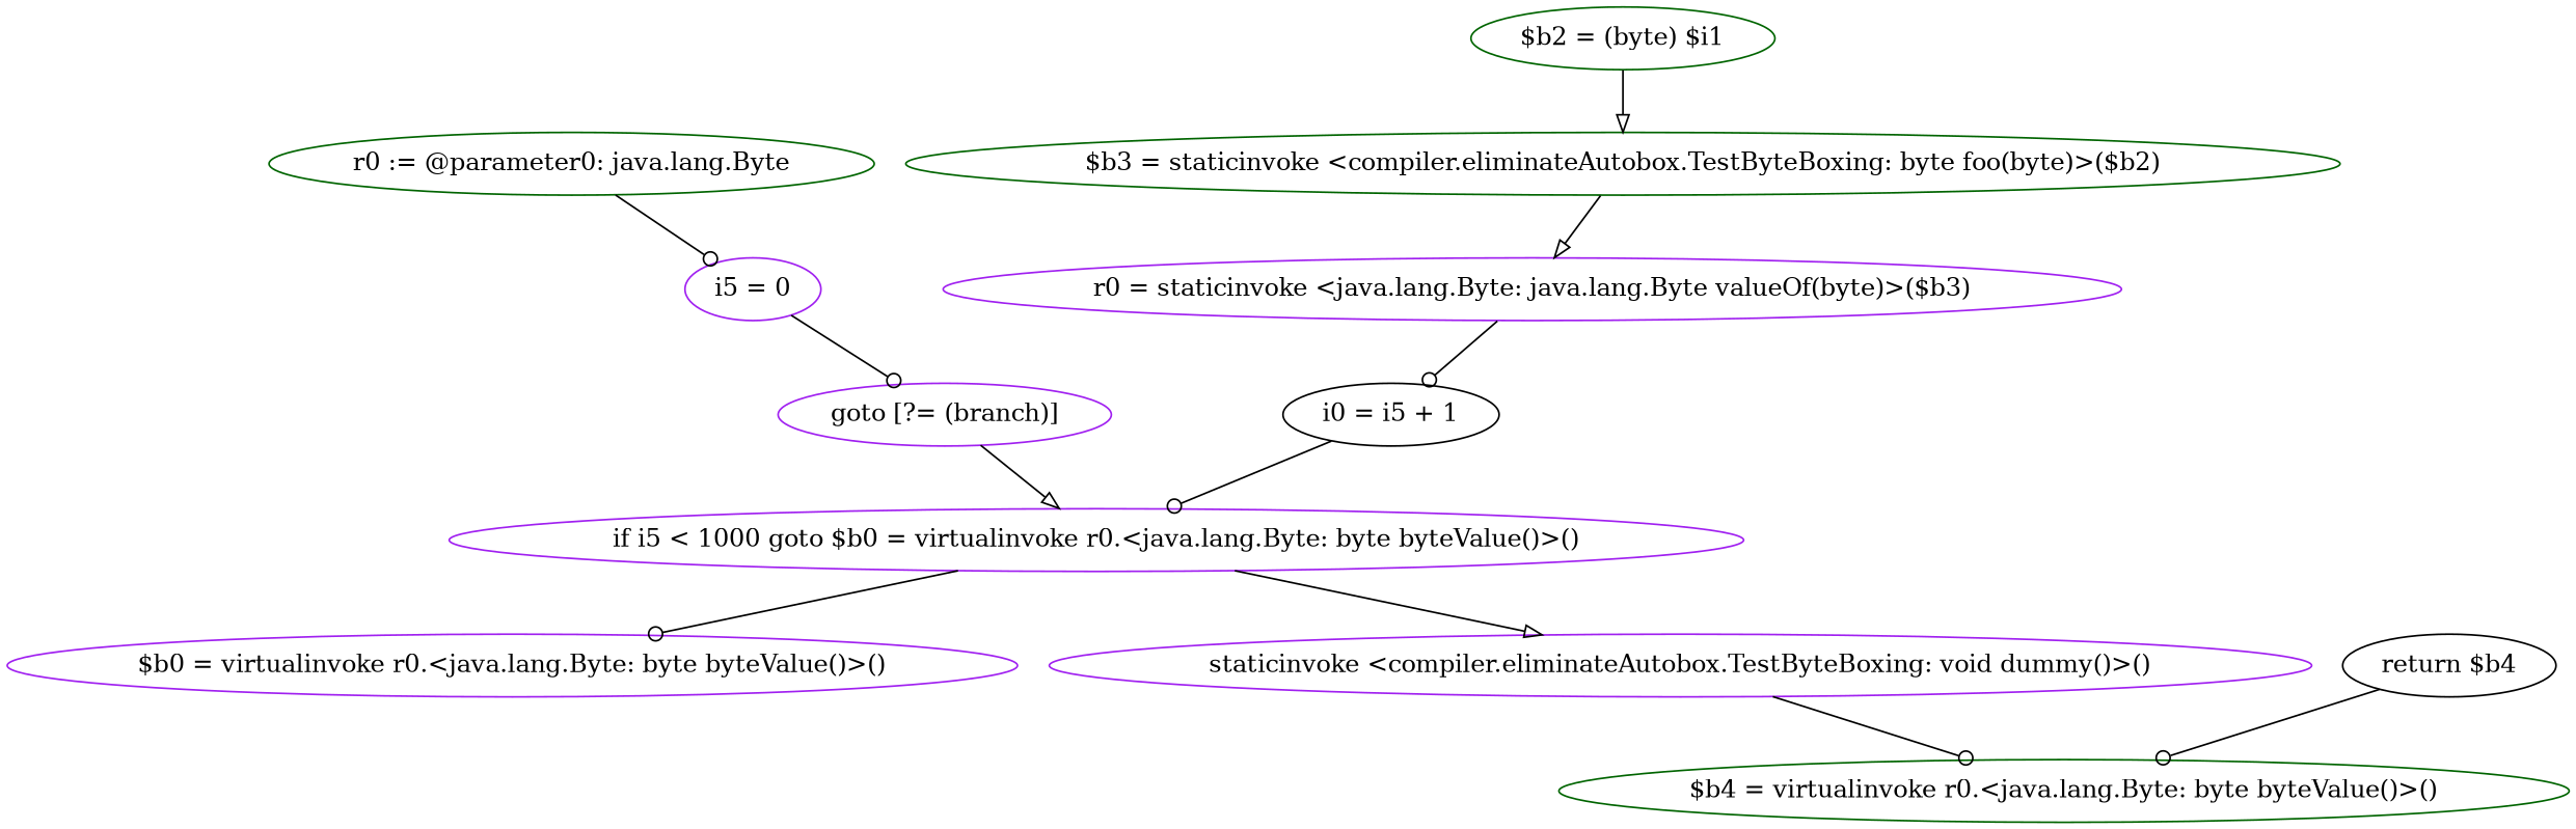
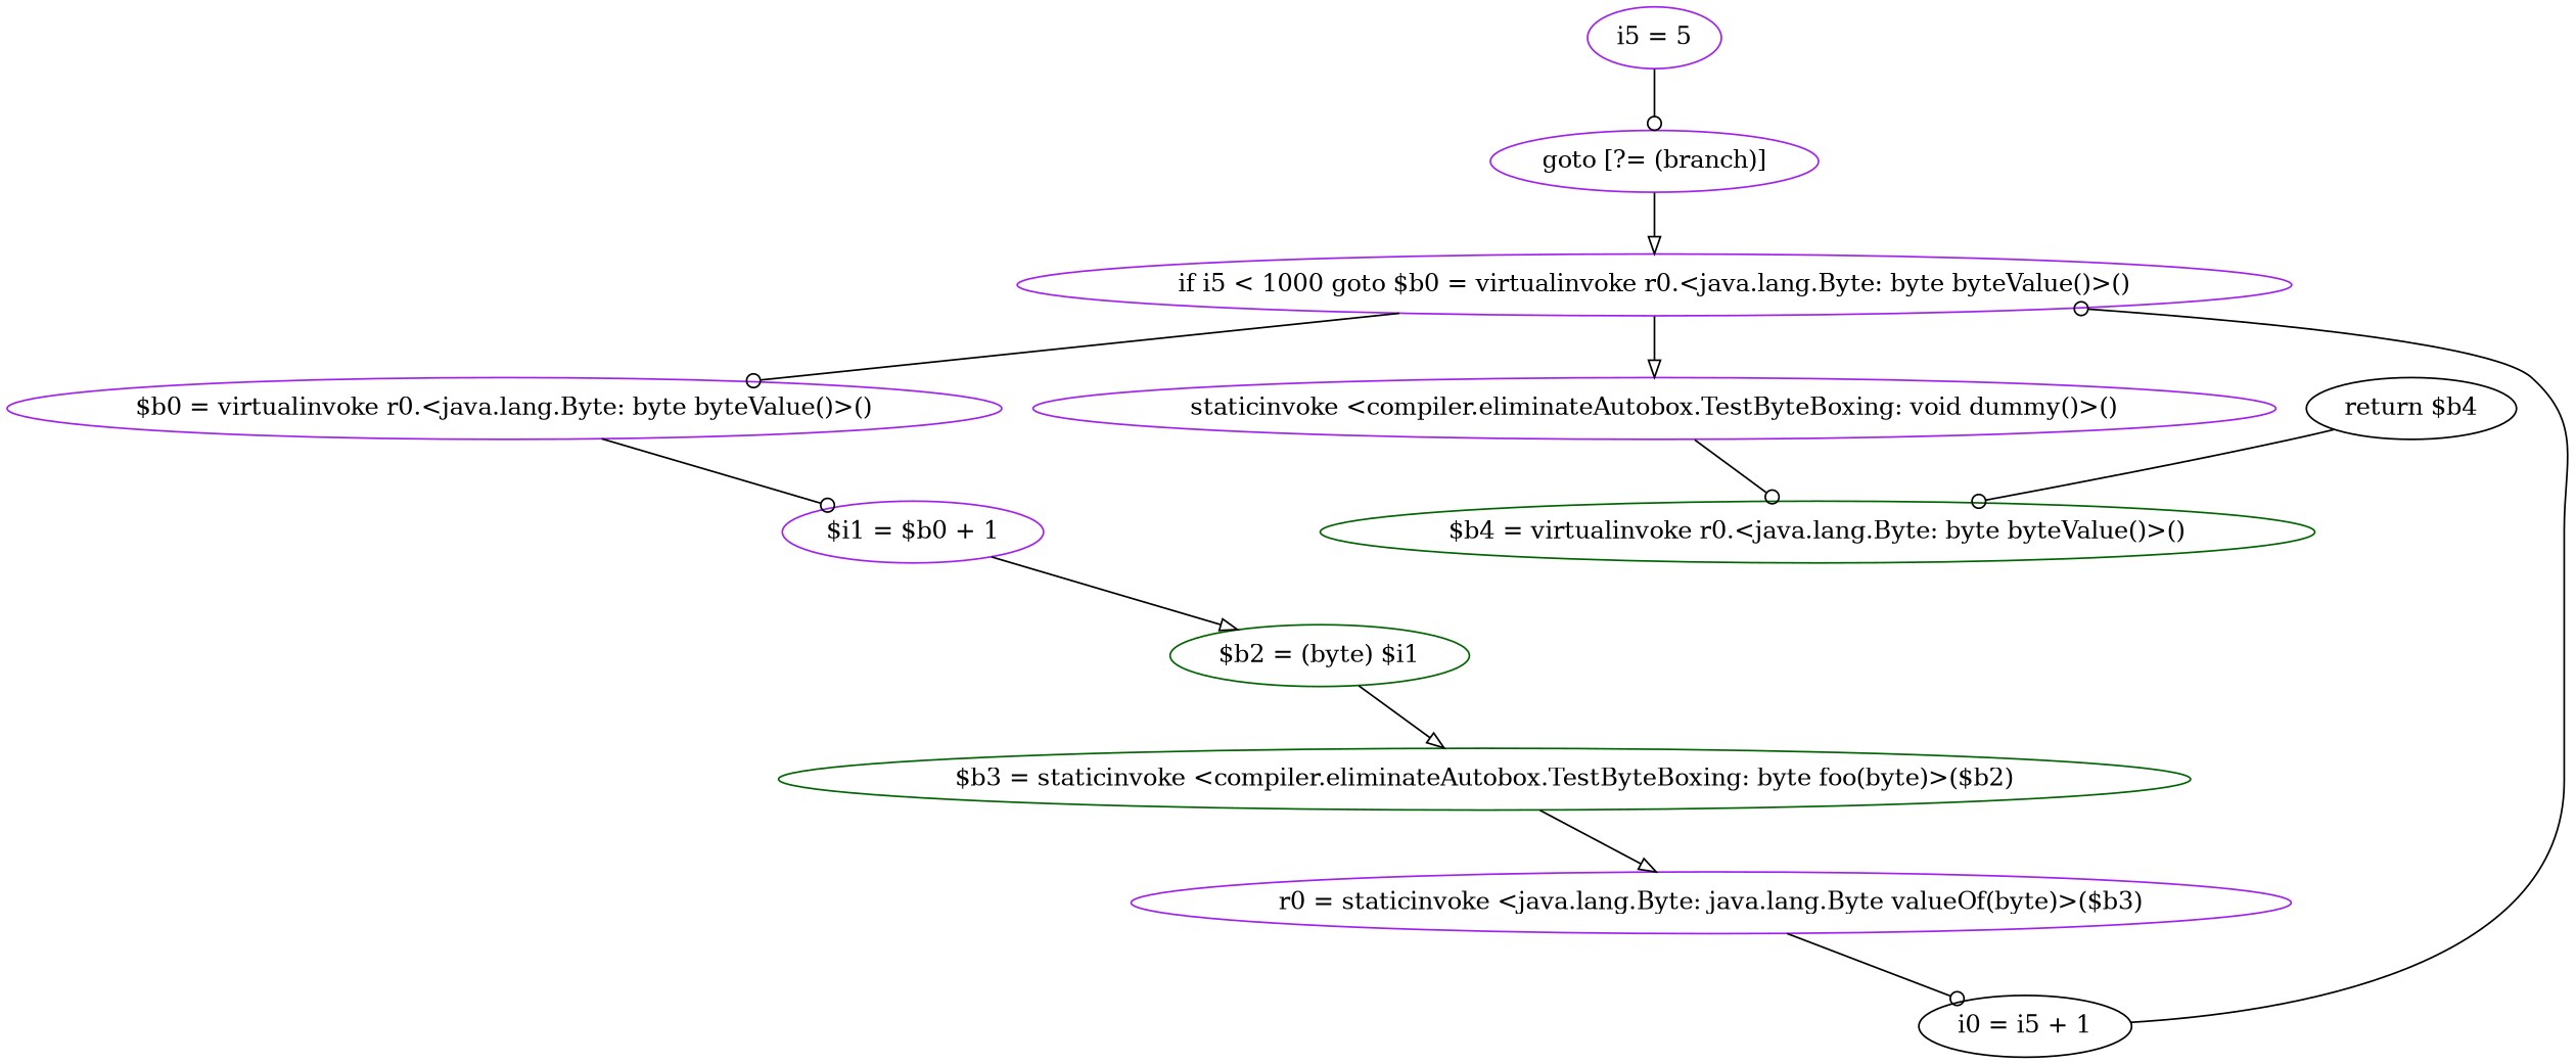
  digraph {
    node [color=purple]
    edge [arrowhead=odot]
-   "r0 := @parameter0: java.lang.Byte" [color=darkgreen]
-   "i5 = 0"
+   "i5 = 0" [label="i5 = 5"]
    "goto [?= (branch)]"
    "if i5 < 1000 goto $b0 = virtualinvoke r0.<java.lang.Byte: byte byteValue()>()"
    "$b0 = virtualinvoke r0.<java.lang.Byte: byte byteValue()>()"
    "staticinvoke <compiler.eliminateAutobox.TestByteBoxing: void dummy()>()"
+   "$i1 = $b0 + 1"
    "$b2 = (byte) $i1" [color=darkgreen]
    "$b3 = staticinvoke <compiler.eliminateAutobox.TestByteBoxing: byte foo(byte)>($b2)" [color=darkgreen]
    "r0 = staticinvoke <java.lang.Byte: java.lang.Byte valueOf(byte)>($b3)"
    n11 [color=black label="i0 = i5 + 1"]
    "$b4 = virtualinvoke r0.<java.lang.Byte: byte byteValue()>()" [color=darkgreen]
    "return $b4" [color=black]
-   "r0 := @parameter0: java.lang.Byte" -> "i5 = 0"
    "i5 = 0" -> "goto [?= (branch)]"
    "goto [?= (branch)]" -> "if i5 < 1000 goto $b0 = virtualinvoke r0.<java.lang.Byte: byte byteValue()>()" [arrowhead=onormal]
    "if i5 < 1000 goto $b0 = virtualinvoke r0.<java.lang.Byte: byte byteValue()>()" -> "$b0 = virtualinvoke r0.<java.lang.Byte: byte byteValue()>()"
    "if i5 < 1000 goto $b0 = virtualinvoke r0.<java.lang.Byte: byte byteValue()>()" -> "staticinvoke <compiler.eliminateAutobox.TestByteBoxing: void dummy()>()" [arrowhead=onormal]
+   "$b0 = virtualinvoke r0.<java.lang.Byte: byte byteValue()>()" -> "$i1 = $b0 + 1"
    "staticinvoke <compiler.eliminateAutobox.TestByteBoxing: void dummy()>()" -> "$b4 = virtualinvoke r0.<java.lang.Byte: byte byteValue()>()"
+   "$i1 = $b0 + 1" -> "$b2 = (byte) $i1" [arrowhead=onormal]
    "$b2 = (byte) $i1" -> "$b3 = staticinvoke <compiler.eliminateAutobox.TestByteBoxing: byte foo(byte)>($b2)" [arrowhead=onormal]
    "$b3 = staticinvoke <compiler.eliminateAutobox.TestByteBoxing: byte foo(byte)>($b2)" -> "r0 = staticinvoke <java.lang.Byte: java.lang.Byte valueOf(byte)>($b3)" [arrowhead=onormal]
    "r0 = staticinvoke <java.lang.Byte: java.lang.Byte valueOf(byte)>($b3)" -> n11
    n11 -> "if i5 < 1000 goto $b0 = virtualinvoke r0.<java.lang.Byte: byte byteValue()>()"
    "return $b4" -> "$b4 = virtualinvoke r0.<java.lang.Byte: byte byteValue()>()"
  }
